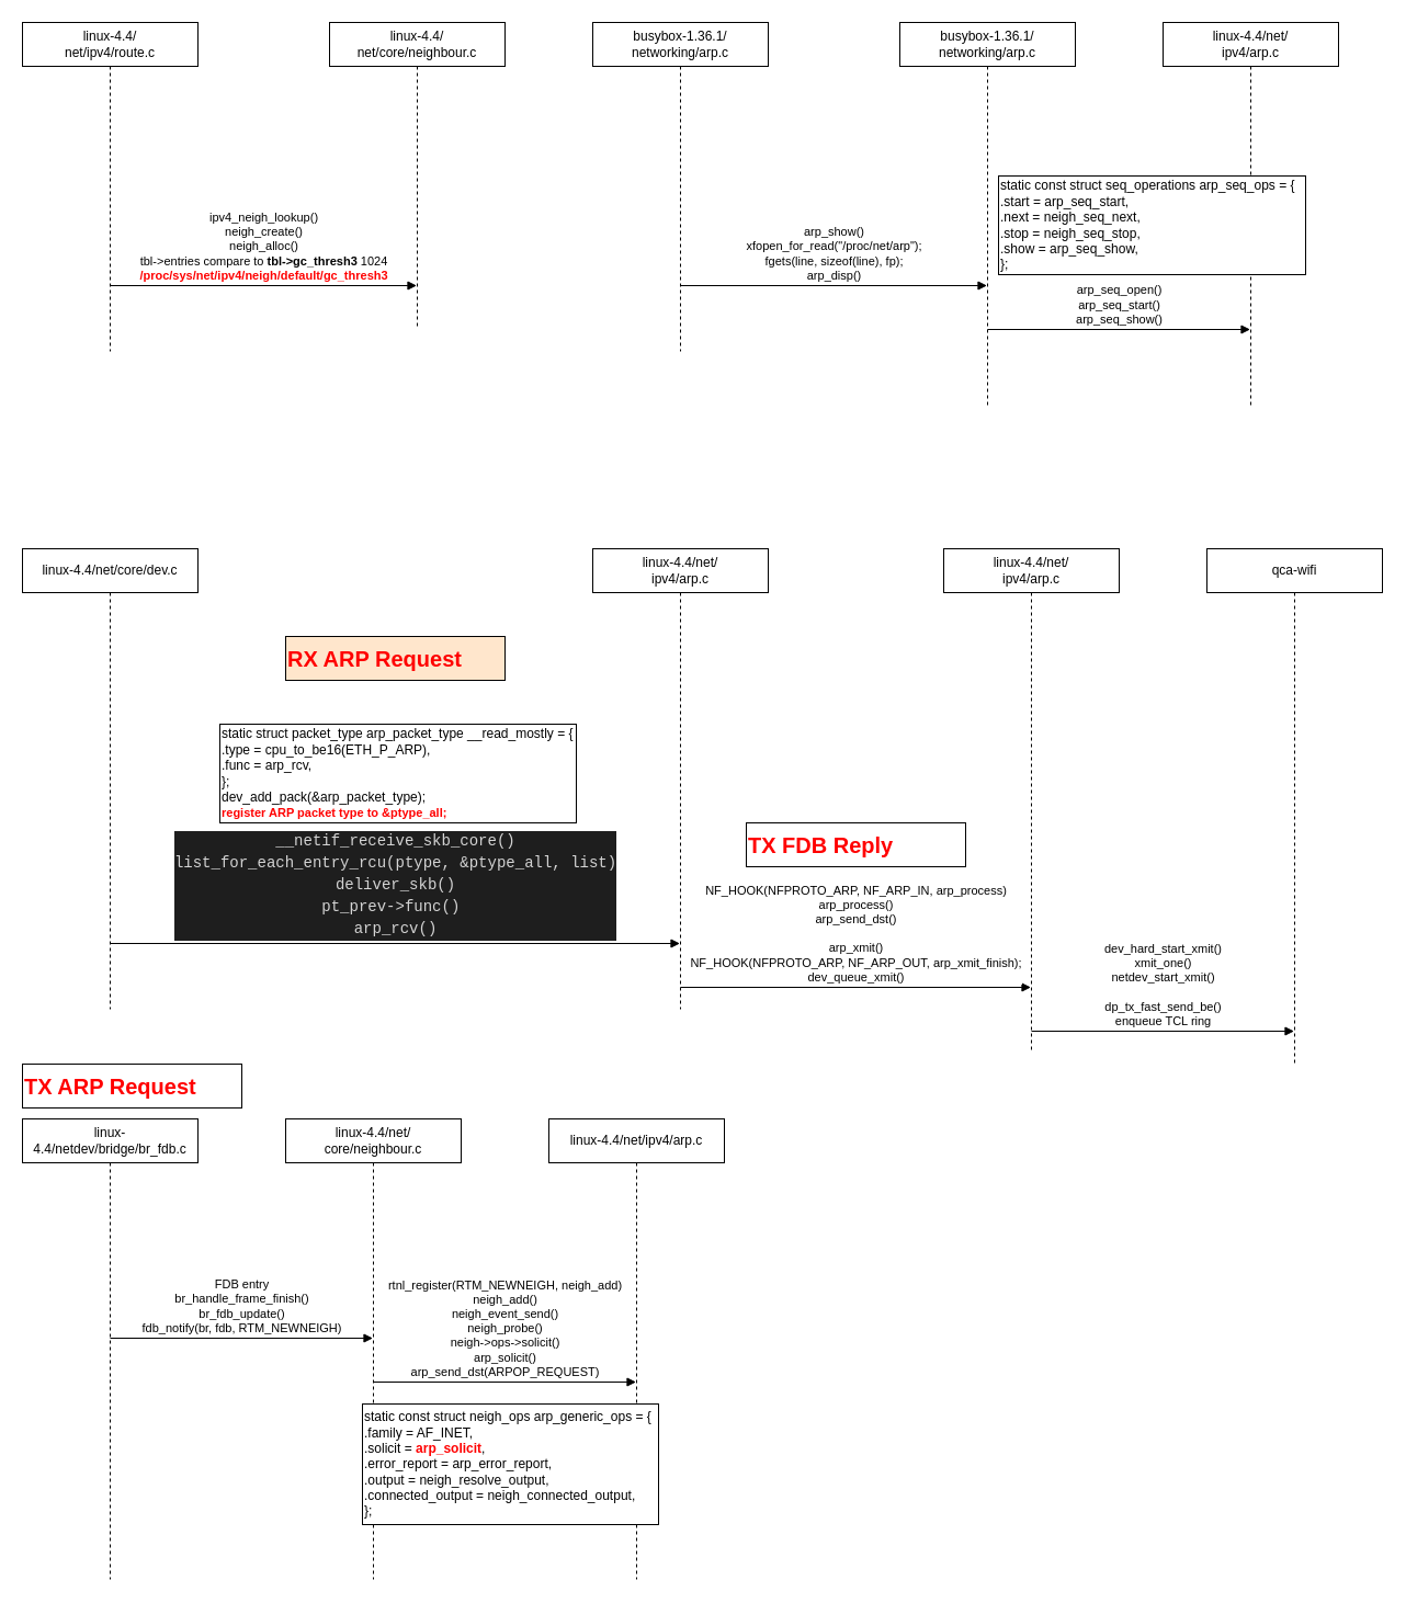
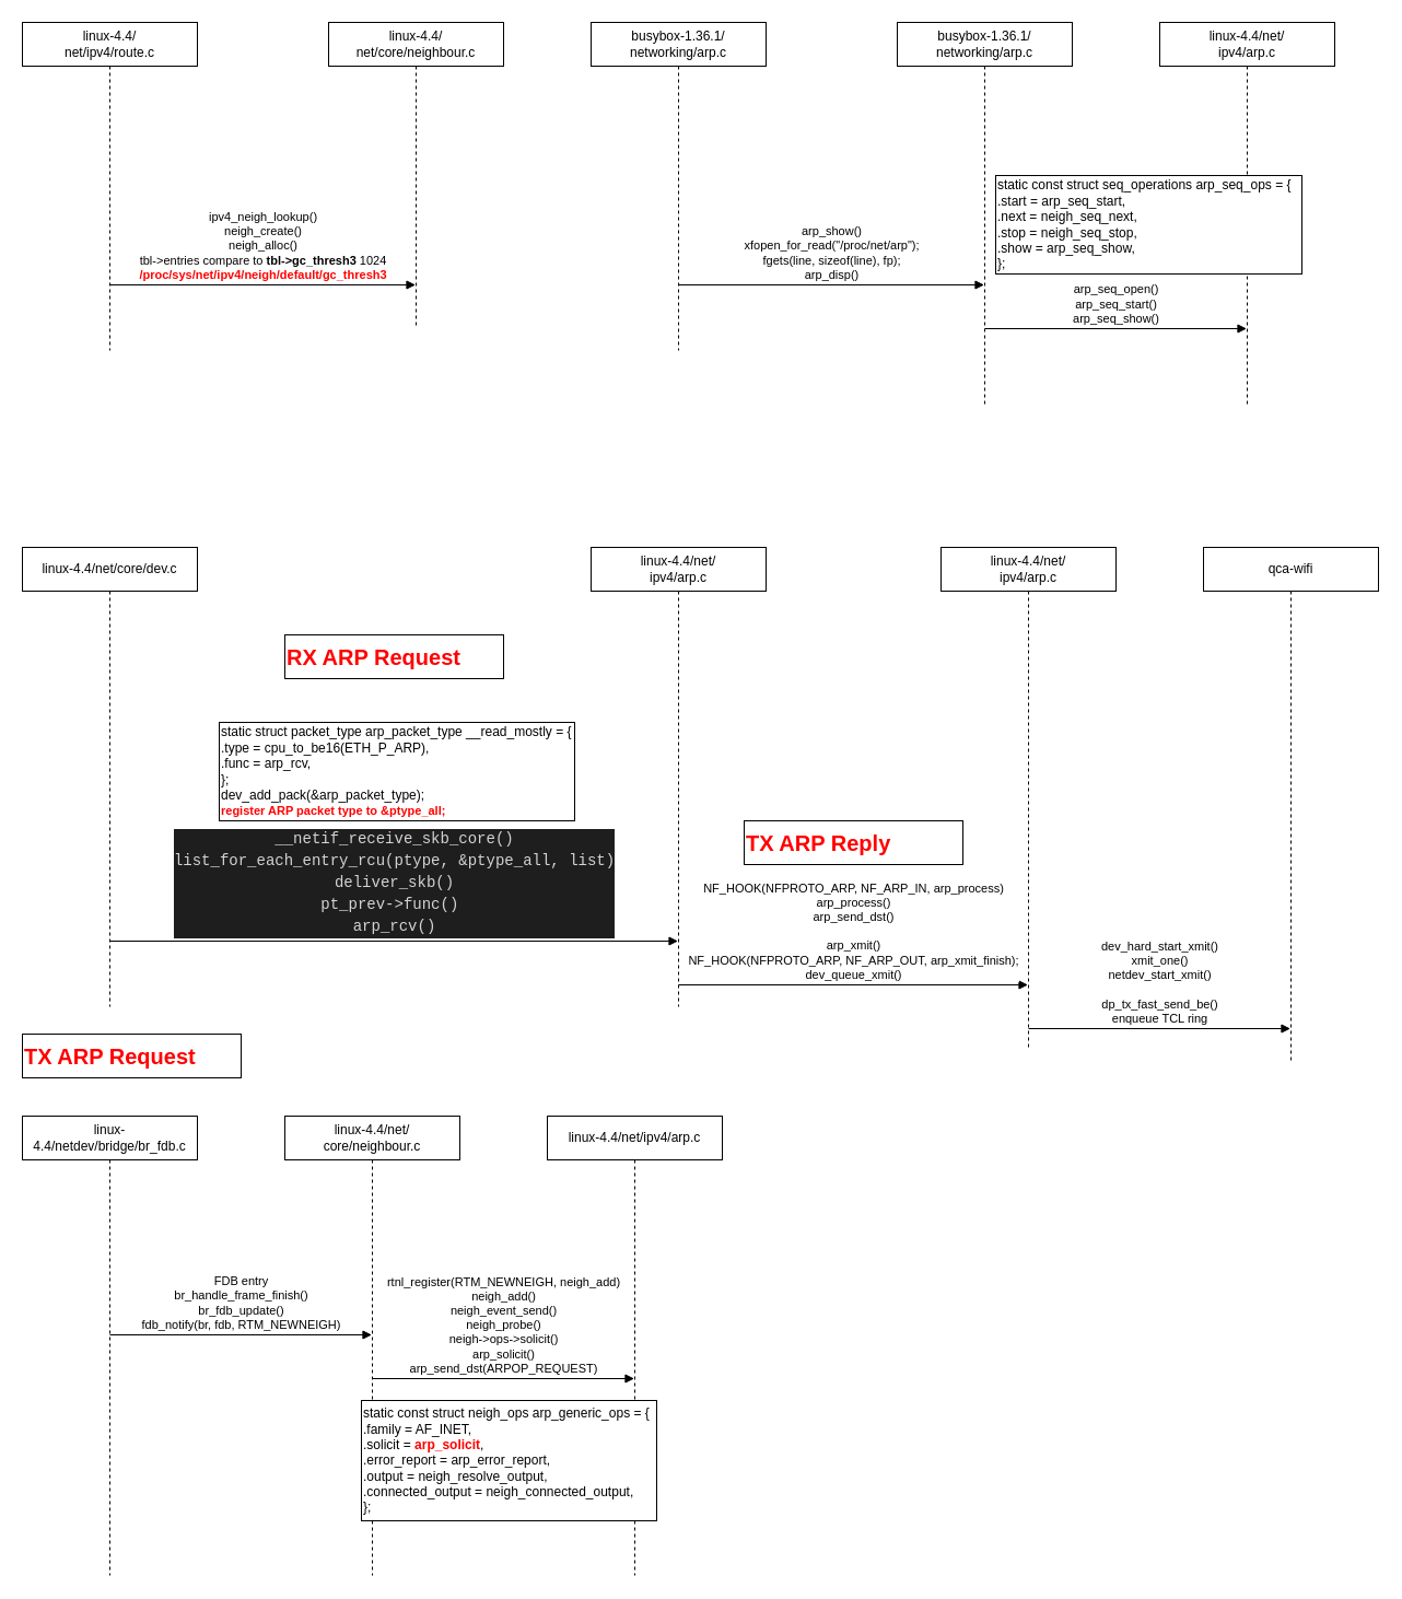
  <mxCell id="0" />
  <mxCell id="1" parent="0" />
  <mxCell id="2" value="linux-4.4/&lt;br&gt;net/ipv4/route.c" style="shape=umlLifeline;perimeter=lifelinePerimeter;whiteSpace=wrap;html=1;container=1;collapsible=0;recursiveResize=0;outlineConnect=0;" parent="1" vertex="1"><mxGeometry width="160" height="300" as="geometry" x="20" y="20" /></mxCell>
  <mxCell id="3" value="ipv4_neigh_lookup()&lt;br&gt;neigh_create()&lt;br&gt;neigh_alloc()&lt;br&gt;tbl-&amp;gt;entries compare to &lt;b&gt;tbl-&amp;gt;gc_thresh3&lt;/b&gt; 1024&lt;br&gt;&lt;b&gt;&lt;font color=&quot;#ff0000&quot;&gt;/proc/sys/net/ipv4/neigh/default/gc_thresh3&lt;/font&gt;&lt;/b&gt;" style="html=1;verticalAlign=bottom;endArrow=block;" parent="2" target="4" edge="1"><mxGeometry width="80" relative="1" as="geometry"><mxPoint x="80" y="240" as="sourcePoint" /><mxPoint x="160" y="240" as="targetPoint" /></mxGeometry></mxCell>
  <mxCell id="4" value="linux-4.4/&lt;br&gt;net/core/neighbour.c" style="shape=umlLifeline;perimeter=lifelinePerimeter;whiteSpace=wrap;html=1;container=1;collapsible=0;recursiveResize=0;outlineConnect=0;" parent="1" vertex="1"><mxGeometry x="300" width="160" height="280" as="geometry" y="20" /></mxCell>
  <mxCell id="5" value="busybox-1.36.1/&lt;br&gt;networking/arp.c" style="shape=umlLifeline;perimeter=lifelinePerimeter;whiteSpace=wrap;html=1;container=1;collapsible=0;recursiveResize=0;outlineConnect=0;" parent="1" vertex="1"><mxGeometry x="540" width="160" height="300" as="geometry" y="20" /></mxCell>
  <mxCell id="6" value="arp_show()&lt;br&gt;xfopen_for_read(&quot;/proc/net/arp&quot;);&lt;br&gt;fgets(line, sizeof(line), fp);&lt;br&gt;arp_disp()" style="html=1;verticalAlign=bottom;endArrow=block;" parent="5" target="7" edge="1"><mxGeometry width="80" relative="1" as="geometry"><mxPoint x="80" y="240" as="sourcePoint" /><mxPoint x="160" y="240" as="targetPoint" /></mxGeometry></mxCell>
  <mxCell id="7" value="busybox-1.36.1/&lt;br&gt;networking/arp.c" style="shape=umlLifeline;perimeter=lifelinePerimeter;whiteSpace=wrap;html=1;container=1;collapsible=0;recursiveResize=0;outlineConnect=0;" parent="1" vertex="1"><mxGeometry x="820" width="160" height="350" as="geometry" y="20" /></mxCell>
  <mxCell id="8" value="arp_seq_open()&lt;br&gt;arp_seq_start()&lt;br&gt;arp_seq_show()" style="html=1;verticalAlign=bottom;endArrow=block;" parent="7" target="9" edge="1"><mxGeometry width="80" relative="1" as="geometry"><mxPoint x="80" y="280" as="sourcePoint" /><mxPoint x="160" y="280" as="targetPoint" /></mxGeometry></mxCell>
  <mxCell id="9" value="linux-4.4/net/&lt;br&gt;ipv4/arp.c" style="shape=umlLifeline;perimeter=lifelinePerimeter;whiteSpace=wrap;html=1;container=1;collapsible=0;recursiveResize=0;outlineConnect=0;" parent="1" vertex="1"><mxGeometry x="1060" width="160" height="350" as="geometry" y="20" /></mxCell>
  <mxCell id="10" value="&lt;div&gt;static const struct seq_operations arp_seq_ops = {&lt;/div&gt;&lt;div&gt;&lt;span&gt;&#09;&lt;/span&gt;.start&lt;span&gt;&#09;&lt;/span&gt;= arp_seq_start,&lt;/div&gt;&lt;div&gt;&lt;span&gt;&#09;&lt;/span&gt;.next&lt;span&gt;&#09;&lt;/span&gt;= neigh_seq_next,&lt;/div&gt;&lt;div&gt;&lt;span&gt;&#09;&lt;/span&gt;.stop&lt;span&gt;&#09;&lt;/span&gt;= neigh_seq_stop,&lt;/div&gt;&lt;div&gt;&lt;span&gt;&#09;&lt;/span&gt;.show&lt;span&gt;&#09;&lt;/span&gt;= arp_seq_show,&lt;/div&gt;&lt;div&gt;};&lt;/div&gt;" style="html=1;align=left;" parent="1" vertex="1"><mxGeometry x="910" y="160" width="280" height="90" as="geometry" /></mxCell>
  <mxCell id="11" value="&lt;div&gt;static struct packet_type arp_packet_type __read_mostly = {&lt;/div&gt;&lt;div&gt;&lt;span&gt;&#09;&lt;/span&gt;.type =&lt;span&gt;&#09;&lt;/span&gt;cpu_to_be16(ETH_P_ARP),&lt;/div&gt;&lt;div&gt;&lt;span&gt;&#09;&lt;/span&gt;.func =&lt;span&gt;&#09;&lt;/span&gt;arp_rcv,&lt;/div&gt;&lt;div&gt;};&lt;/div&gt;&lt;div&gt;dev_add_pack(&amp;amp;arp_packet_type);&lt;/div&gt;&lt;div&gt;&lt;b style=&quot;font-size: 11px ; text-align: center ; background-color: rgb(255 , 255 , 255)&quot;&gt;&lt;font color=&quot;#ff0000&quot;&gt;register ARP packet type to &amp;amp;ptype_all;&lt;/font&gt;&lt;/b&gt;&lt;br&gt;&lt;/div&gt;" style="html=1;align=left;" parent="1" vertex="1"><mxGeometry x="200" y="660" width="325" height="90" as="geometry" /></mxCell>
  <mxCell id="12" value="linux-4.4/net/core/dev.c" style="shape=umlLifeline;perimeter=lifelinePerimeter;whiteSpace=wrap;html=1;container=1;collapsible=0;recursiveResize=0;outlineConnect=0;" parent="1" vertex="1"><mxGeometry y="500" width="160" height="420" as="geometry" x="20" /></mxCell>
  <mxCell id="13" value="&lt;div style=&quot;background-color: rgb(30 , 30 , 30) ; line-height: 19px&quot;&gt;&lt;font color=&quot;#d4d4d4&quot; face=&quot;consolas, courier new, monospace&quot;&gt;&lt;span style=&quot;font-size: 14px&quot;&gt;__netif_receive_skb_core()&lt;/span&gt;&lt;/font&gt;&lt;br&gt;&lt;/div&gt;&lt;div style=&quot;background-color: rgb(30 , 30 , 30) ; line-height: 19px&quot;&gt;&lt;font color=&quot;#d4d4d4&quot; face=&quot;consolas, courier new, monospace&quot;&gt;&lt;span style=&quot;font-size: 14px&quot;&gt;list_for_each_entry_rcu(ptype, &amp;amp;ptype_all, list)&lt;/span&gt;&lt;br&gt;&lt;/font&gt;&lt;/div&gt;&lt;div style=&quot;background-color: rgb(30 , 30 , 30) ; line-height: 19px&quot;&gt;&lt;font color=&quot;#d4d4d4&quot; face=&quot;consolas, courier new, monospace&quot;&gt;&lt;span style=&quot;font-size: 14px&quot;&gt;deliver_skb()&lt;/span&gt;&lt;br&gt;&lt;/font&gt;&lt;/div&gt;&lt;div style=&quot;background-color: rgb(30 , 30 , 30) ; line-height: 19px&quot;&gt;&lt;font color=&quot;#d4d4d4&quot; face=&quot;consolas, courier new, monospace&quot;&gt;&lt;span style=&quot;font-size: 14px&quot;&gt;pt_prev-&amp;gt;func()&amp;nbsp;&lt;/span&gt;&lt;br&gt;&lt;/font&gt;&lt;/div&gt;&lt;div style=&quot;background-color: rgb(30 , 30 , 30) ; line-height: 19px&quot;&gt;&lt;font color=&quot;#d4d4d4&quot; face=&quot;consolas, courier new, monospace&quot;&gt;&lt;span style=&quot;font-size: 14px&quot;&gt;arp_rcv()&lt;/span&gt;&lt;/font&gt;&lt;/div&gt;" style="html=1;verticalAlign=bottom;endArrow=block;" parent="12" target="14" edge="1"><mxGeometry width="80" relative="1" as="geometry"><mxPoint x="80" y="360" as="sourcePoint" /><mxPoint x="160" y="360" as="targetPoint" /></mxGeometry></mxCell>
  <mxCell id="14" value="linux-4.4/net/&lt;br&gt;ipv4/arp.c" style="shape=umlLifeline;perimeter=lifelinePerimeter;whiteSpace=wrap;html=1;container=1;collapsible=0;recursiveResize=0;outlineConnect=0;" parent="1" vertex="1"><mxGeometry x="540" y="500" width="160" height="420" as="geometry" /></mxCell>
  <mxCell id="15" value="&lt;div&gt;NF_HOOK(NFPROTO_ARP, NF_ARP_IN, arp_process)&lt;/div&gt;&lt;div&gt;arp_process()&lt;/div&gt;&lt;div&gt;arp_send_dst()&lt;/div&gt;&lt;div&gt;&lt;br&gt;&lt;/div&gt;&lt;div&gt;&lt;div&gt;arp_xmit()&lt;/div&gt;&lt;div&gt;NF_HOOK(NFPROTO_ARP, NF_ARP_OUT, arp_xmit_finish);&lt;/div&gt;&lt;div&gt;dev_queue_xmit()&lt;/div&gt;&lt;/div&gt;" style="html=1;verticalAlign=bottom;endArrow=block;" parent="14" target="17" edge="1"><mxGeometry width="80" relative="1" as="geometry"><mxPoint x="80" y="400" as="sourcePoint" /><mxPoint x="160" y="400" as="targetPoint" /></mxGeometry></mxCell>
- <mxCell id="16" value="RX ARP Request" style="html=1;align=left;fontStyle=1;fontColor=#FF0000;fontSize=20;fillColor=#ffe6cc;" parent="1" vertex="1"><mxGeometry x="260" y="580" width="200" height="40" as="geometry" /></mxCell>
+ <mxCell id="16" value="RX ARP Request" style="html=1;align=left;fontStyle=1;fontColor=#FF0000;fontSize=20;" parent="1" vertex="1"><mxGeometry x="260" y="580" width="200" height="40" as="geometry" /></mxCell>
  <mxCell id="17" value="linux-4.4/net/&lt;br&gt;ipv4/arp.c" style="shape=umlLifeline;perimeter=lifelinePerimeter;whiteSpace=wrap;html=1;container=1;collapsible=0;recursiveResize=0;outlineConnect=0;" parent="1" vertex="1"><mxGeometry x="860" y="500" width="160" height="460" as="geometry" /></mxCell>
  <mxCell id="18" value="&lt;div&gt;dev_hard_start_xmit()&lt;/div&gt;&lt;div&gt;xmit_one()&lt;/div&gt;&lt;div&gt;netdev_start_xmit()&lt;/div&gt;&lt;div&gt;&lt;br&gt;&lt;/div&gt;&lt;div&gt;dp_tx_fast_send_be()&lt;/div&gt;&lt;div&gt;enqueue TCL ring&lt;/div&gt;" style="html=1;verticalAlign=bottom;endArrow=block;" parent="17" target="20" edge="1"><mxGeometry width="80" relative="1" as="geometry"><mxPoint x="80" y="440" as="sourcePoint" /><mxPoint x="160" y="440" as="targetPoint" /></mxGeometry></mxCell>
- <mxCell id="19" value="TX FDB Reply" style="html=1;align=left;fontStyle=1;fontColor=#FF0000;fontSize=20;" parent="1" vertex="1"><mxGeometry x="680" y="750" width="200" height="40" as="geometry" /></mxCell>
+ <mxCell id="19" value="TX ARP Reply" style="html=1;align=left;fontStyle=1;fontColor=#FF0000;fontSize=20;" parent="1" vertex="1"><mxGeometry x="680" y="750" width="200" height="40" as="geometry" /></mxCell>
  <mxCell id="20" value="qca-wifi" style="shape=umlLifeline;perimeter=lifelinePerimeter;whiteSpace=wrap;html=1;container=1;collapsible=0;recursiveResize=0;outlineConnect=0;" parent="1" vertex="1"><mxGeometry x="1100" y="500" width="160" height="470" as="geometry" /></mxCell>
  <mxCell id="21" value="linux-4.4/netdev/bridge/br_fdb.c" style="shape=umlLifeline;perimeter=lifelinePerimeter;whiteSpace=wrap;html=1;container=1;collapsible=0;recursiveResize=0;outlineConnect=0;" parent="1" vertex="1"><mxGeometry y="1020" width="160" height="420" as="geometry" x="20" /></mxCell>
  <mxCell id="22" value="FDB entry&lt;br&gt;br_handle_frame_finish()&lt;br&gt;br_fdb_update()&lt;br&gt;fdb_notify(br, fdb, RTM_NEWNEIGH)" style="html=1;verticalAlign=bottom;endArrow=block;" parent="21" target="23" edge="1"><mxGeometry width="80" relative="1" as="geometry"><mxPoint x="80" y="200" as="sourcePoint" /><mxPoint x="160" y="200" as="targetPoint" /></mxGeometry></mxCell>
  <mxCell id="23" value="linux-4.4/net/&lt;br&gt;core/neighbour.c" style="shape=umlLifeline;perimeter=lifelinePerimeter;whiteSpace=wrap;html=1;container=1;collapsible=0;recursiveResize=0;outlineConnect=0;" parent="1" vertex="1"><mxGeometry x="260" y="1020" width="160" height="420" as="geometry" /></mxCell>
  <mxCell id="24" value="&lt;div&gt;rtnl_register(RTM_NEWNEIGH, neigh_add)&lt;/div&gt;&lt;div&gt;neigh_add()&lt;/div&gt;&lt;div&gt;&lt;div&gt;neigh_event_send()&lt;/div&gt;&lt;div&gt;neigh_probe()&lt;/div&gt;&lt;div&gt;neigh-&amp;gt;ops-&amp;gt;solicit()&lt;/div&gt;&lt;/div&gt;&lt;div&gt;arp_solicit()&lt;br&gt;&lt;/div&gt;&lt;div&gt;arp_send_dst(ARPOP_REQUEST)&lt;br&gt;&lt;/div&gt;" style="html=1;verticalAlign=bottom;endArrow=block;" parent="23" target="25" edge="1"><mxGeometry width="80" relative="1" as="geometry"><mxPoint x="80" y="240" as="sourcePoint" /><mxPoint x="160" y="240" as="targetPoint" /></mxGeometry></mxCell>
  <mxCell id="25" value="linux-4.4/net/ipv4/arp.c" style="shape=umlLifeline;perimeter=lifelinePerimeter;whiteSpace=wrap;html=1;container=1;collapsible=0;recursiveResize=0;outlineConnect=0;" parent="1" vertex="1"><mxGeometry x="500" y="1020" width="160" height="420" as="geometry" /></mxCell>
  <mxCell id="26" value="&lt;div&gt;static const struct neigh_ops arp_generic_ops = {&lt;/div&gt;&lt;div&gt;&lt;span&gt;&#09;&lt;/span&gt;.family =&lt;span&gt;&#09;&#09;&lt;/span&gt;AF_INET,&lt;/div&gt;&lt;div&gt;&lt;span&gt;&#09;&lt;/span&gt;.solicit =&lt;span&gt;&#09;&#09;&lt;/span&gt;&lt;b&gt;&lt;font color=&quot;#ff0000&quot;&gt;arp_solicit&lt;/font&gt;&lt;/b&gt;,&lt;/div&gt;&lt;div&gt;&lt;span&gt;&#09;&lt;/span&gt;.error_report =&lt;span&gt;&#09;&#09;&lt;/span&gt;arp_error_report,&lt;/div&gt;&lt;div&gt;&lt;span&gt;&#09;&lt;/span&gt;.output =&lt;span&gt;&#09;&#09;&lt;/span&gt;neigh_resolve_output,&lt;/div&gt;&lt;div&gt;&lt;span&gt;&#09;&lt;/span&gt;.connected_output =&lt;span&gt;&#09;&lt;/span&gt;neigh_connected_output,&lt;/div&gt;&lt;div&gt;};&lt;/div&gt;" style="html=1;align=left;" parent="1" vertex="1"><mxGeometry x="330" y="1280" width="270" height="110" as="geometry" /></mxCell>
- <mxCell id="27" value="TX ARP Request" style="html=1;align=left;fontStyle=1;fontColor=#FF0000;fontSize=20;" parent="1" vertex="1"><mxGeometry y="970" width="200" height="40" as="geometry" x="20" /></mxCell>
+ <mxCell id="27" value="TX ARP Request" style="html=1;align=left;fontStyle=1;fontColor=#FF0000;fontSize=20;" parent="1" vertex="1"><mxGeometry x="20" y="945" width="200" height="40" as="geometry" /></mxCell>
